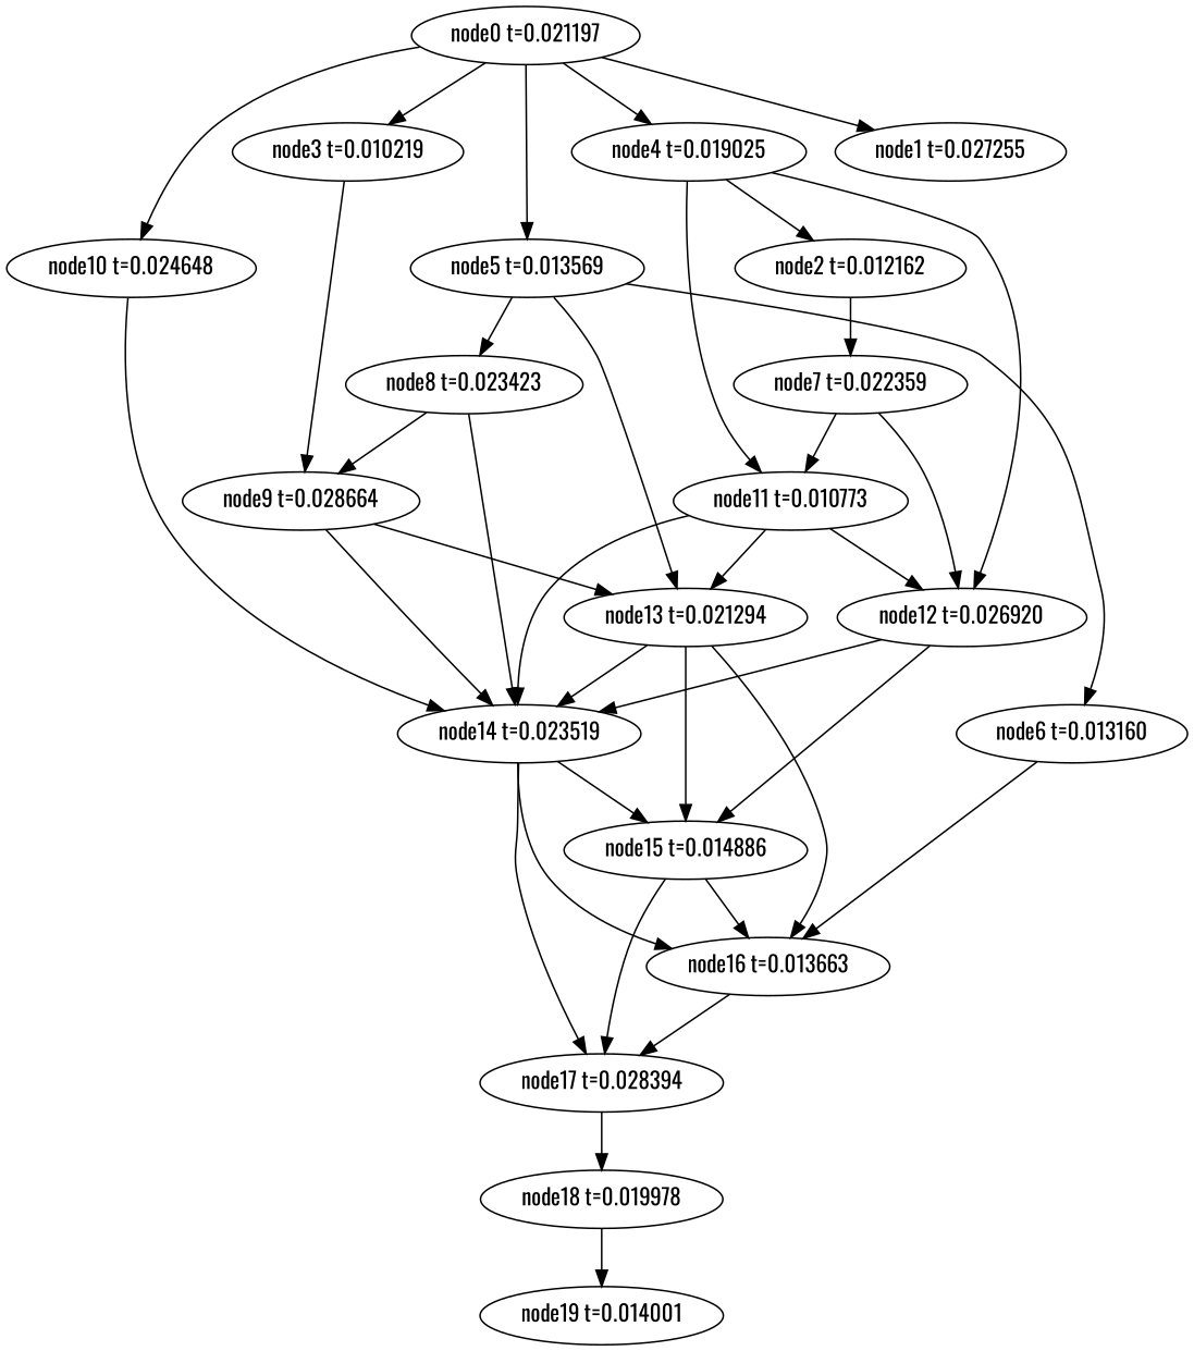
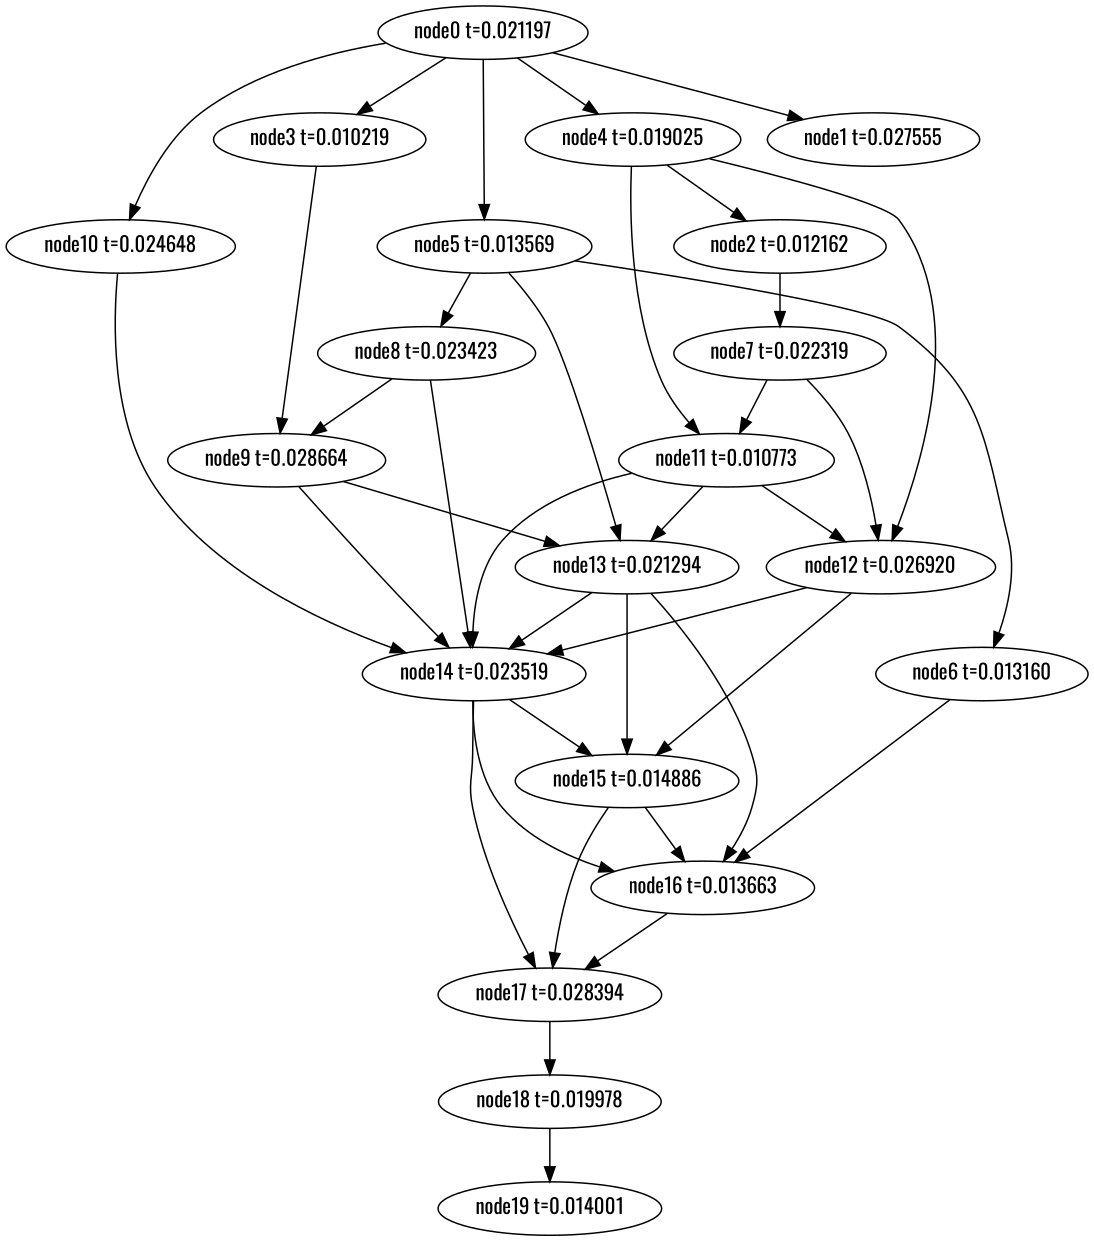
  digraph {
    fontname=Oswald
    node [fontname=Oswald]
    edge [fontname=Oswald]
    n1 [label="node19 t=0.014001"]
    n2 [label="node18 t=0.019978"]
    n3 [label="node17 t=0.028394"]
    n4 [label="node16 t=0.013663"]
    n5 [label="node15 t=0.014886"]
    n6 [label="node14 t=0.023519"]
    n7 [label="node13 t=0.021294"]
    n8 [label="node12 t=0.026920"]
    n9 [label="node11 t=0.010773"]
    n10 [label="node10 t=0.024648"]
    n11 [label="node9 t=0.028664"]
    n12 [label="node8 t=0.023423"]
-   n13 [label="node7 t=0.022359"]
+   n13 [label="node7 t=0.022319"]
    n14 [label="node6 t=0.013160"]
    n15 [label="node5 t=0.013569"]
    n16 [label="node4 t=0.019025"]
    n17 [label="node2 t=0.012162"]
    n18 [label="node3 t=0.010219"]
-   n19 [label="node1 t=0.027255"]
+   n19 [label="node1 t=0.027555"]
    n20 [label="node0 t=0.021197"]
    n2 -> n1
    n3 -> n2
    n4 -> n3
    n5 -> n3
    n5 -> n4
    n6 -> n3
    n6 -> n4
    n6 -> n5
    n7 -> n4
    n7 -> n5
    n7 -> n6
    n8 -> n5
    n8 -> n6
    n9 -> n6
    n9 -> n7
    n9 -> n8
    n10 -> n6
    n11 -> n6
    n11 -> n7
    n12 -> n6
    n12 -> n11
    n13 -> n8
    n13 -> n9
    n14 -> n4
    n15 -> n7
    n15 -> n12
    n15 -> n14
    n16 -> n8
    n16 -> n9
    n16 -> n17
    n17 -> n13
    n18 -> n11
    n20 -> n10
    n20 -> n15
    n20 -> n16
    n20 -> n18
    n20 -> n19
  }
